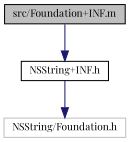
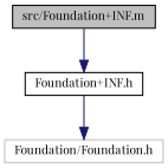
  digraph {
    fontname="Playfair Display"
    node [color=black fillcolor=white fontname="Playfair Display" fontsize=10 shape=record style=filled]
    edge [color=midnightblue fontname="Playfair Display" fontsize=10 labelfontname="FreeSans.ttf" labelfontsize=10 style=solid]
    n1 [fillcolor=grey75 fontcolor=black height=0.2 label="src/Foundation+INF.m" width=0.4]
-   n2 [height=0.2 label="NSString+INF.h" width=0.4]
-   n3 [color=grey75 height=0.2 label="NSString/Foundation.h" width=0.4]
+   n2 [height=0.2 label="Foundation+INF.h" width=0.4]
+   n3 [color=grey75 height=0.2 label="Foundation/Foundation.h" width=0.4]
    n1 -> n2
    n2 -> n3
  }
